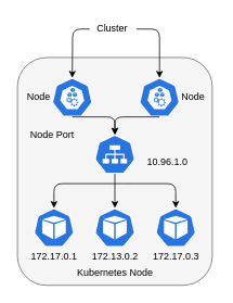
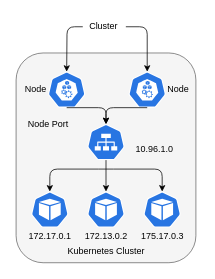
  <mxCell id="0" />
  <mxCell id="1" parent="0" />
  <mxCell id="2" value="" style="rounded=1;whiteSpace=wrap;html=1;fillColor=#f5f5f5;fontColor=#333333;strokeColor=#666666;" parent="1" vertex="1"><mxGeometry x="21" y="70" width="240" height="280" as="geometry" /></mxCell>
  <mxCell id="3" value="" style="sketch=0;html=1;dashed=0;whitespace=wrap;fillColor=#2875E2;strokeColor=#ffffff;points=[[0.005,0.63,0],[0.1,0.2,0],[0.9,0.2,0],[0.5,0,0],[0.995,0.63,0],[0.72,0.99,0],[0.5,1,0],[0.28,0.99,0]];shape=mxgraph.kubernetes.icon;prIcon=svc" parent="1" vertex="1"><mxGeometry x="116" y="165" width="50" height="48" as="geometry" /></mxCell>
  <mxCell id="4" value="" style="sketch=0;html=1;dashed=0;whitespace=wrap;fillColor=#2875E2;strokeColor=#ffffff;points=[[0.005,0.63,0],[0.1,0.2,0],[0.9,0.2,0],[0.5,0,0],[0.995,0.63,0],[0.72,0.99,0],[0.5,1,0],[0.28,0.99,0]];shape=mxgraph.kubernetes.icon;prIcon=pod" parent="1" vertex="1"><mxGeometry x="41" y="255" width="50" height="48" as="geometry" /></mxCell>
  <mxCell id="5" value="" style="sketch=0;html=1;dashed=0;whitespace=wrap;fillColor=#2875E2;strokeColor=#ffffff;points=[[0.005,0.63,0],[0.1,0.2,0],[0.9,0.2,0],[0.5,0,0],[0.995,0.63,0],[0.72,0.99,0],[0.5,1,0],[0.28,0.99,0]];shape=mxgraph.kubernetes.icon;prIcon=pod" parent="1" vertex="1"><mxGeometry x="116" y="255" width="50" height="48" as="geometry" /></mxCell>
  <mxCell id="6" value="" style="sketch=0;html=1;dashed=0;whitespace=wrap;fillColor=#2875E2;strokeColor=#ffffff;points=[[0.005,0.63,0],[0.1,0.2,0],[0.9,0.2,0],[0.5,0,0],[0.995,0.63,0],[0.72,0.99,0],[0.5,1,0],[0.28,0.99,0]];shape=mxgraph.kubernetes.icon;prIcon=pod" parent="1" vertex="1"><mxGeometry x="191" y="255" width="50" height="48" as="geometry" /></mxCell>
  <mxCell id="7" value="" style="endArrow=classic;html=1;exitX=0.5;exitY=1;exitDx=0;exitDy=0;exitPerimeter=0;entryX=0.5;entryY=0;entryDx=0;entryDy=0;entryPerimeter=0;" parent="1" source="3" target="5" edge="1"><mxGeometry width="50" height="50" relative="1" as="geometry"><mxPoint x="451" y="395" as="sourcePoint" /><mxPoint x="501" y="345" as="targetPoint" /></mxGeometry></mxCell>
  <mxCell id="8" value="" style="endArrow=classic;startArrow=classic;html=1;exitX=0.5;exitY=0;exitDx=0;exitDy=0;exitPerimeter=0;entryX=0.5;entryY=0;entryDx=0;entryDy=0;entryPerimeter=0;" parent="1" source="4" target="6" edge="1"><mxGeometry width="50" height="50" relative="1" as="geometry"><mxPoint x="71" y="425" as="sourcePoint" /><mxPoint x="121" y="375" as="targetPoint" /><Array as="points"><mxPoint x="66" y="225" /><mxPoint x="141" y="225" /><mxPoint x="216" y="225" /></Array></mxGeometry></mxCell>
  <mxCell id="9" value="172.17.0.1" style="text;html=1;strokeColor=none;fillColor=none;align=center;verticalAlign=middle;whiteSpace=wrap;rounded=0;" parent="1" vertex="1"><mxGeometry x="38.5" y="305" width="55" height="20" as="geometry" /></mxCell>
  <mxCell id="10" value="172.13.0.2" style="text;html=1;strokeColor=none;fillColor=none;align=center;verticalAlign=middle;whiteSpace=wrap;rounded=0;" parent="1" vertex="1"><mxGeometry x="113.5" y="305" width="55" height="20" as="geometry" /></mxCell>
- <mxCell id="11" value="172.17.0.3" style="text;html=1;strokeColor=none;fillColor=none;align=center;verticalAlign=middle;whiteSpace=wrap;rounded=0;" parent="1" vertex="1"><mxGeometry x="188.5" y="305" width="55" height="20" as="geometry" /></mxCell>
- <mxCell id="12" value="Kubernetes Node" style="text;html=1;strokeColor=none;fillColor=none;align=center;verticalAlign=middle;whiteSpace=wrap;rounded=0;" parent="1" vertex="1"><mxGeometry x="83.5" y="320" width="115" height="30" as="geometry" /></mxCell>
+ <mxCell id="11" value="175.17.0.3" style="text;html=1;strokeColor=none;fillColor=none;align=center;verticalAlign=middle;whiteSpace=wrap;rounded=0;" parent="1" vertex="1"><mxGeometry x="188.5" y="305" width="55" height="20" as="geometry" /></mxCell>
+ <mxCell id="12" value="Kubernetes Cluster" style="text;html=1;strokeColor=none;fillColor=none;align=center;verticalAlign=middle;whiteSpace=wrap;rounded=0;" parent="1" vertex="1"><mxGeometry x="83.5" y="320" width="115" height="30" as="geometry" /></mxCell>
  <mxCell id="13" value="Node Port" style="text;html=1;strokeColor=none;fillColor=none;align=center;verticalAlign=middle;whiteSpace=wrap;rounded=0;" parent="1" vertex="1"><mxGeometry x="33.5" y="150" width="60" height="30" as="geometry" /></mxCell>
  <mxCell id="14" value="Cluster" style="text;html=1;strokeColor=none;fillColor=none;align=center;verticalAlign=middle;whiteSpace=wrap;rounded=0;" parent="1" vertex="1"><mxGeometry x="107.5" y="20" width="60" height="30" as="geometry" /></mxCell>
  <mxCell id="15" value="10.96.1.0" style="text;html=1;strokeColor=none;fillColor=none;align=center;verticalAlign=middle;whiteSpace=wrap;rounded=0;" parent="1" vertex="1"><mxGeometry x="176" y="184" width="60" height="30" as="geometry" /></mxCell>
  <mxCell id="16" value="" style="sketch=0;html=1;dashed=0;whitespace=wrap;fillColor=#2875E2;strokeColor=#ffffff;points=[[0.005,0.63,0],[0.1,0.2,0],[0.9,0.2,0],[0.5,0,0],[0.995,0.63,0],[0.72,0.99,0],[0.5,1,0],[0.28,0.99,0]];shape=mxgraph.kubernetes.icon;prIcon=node" parent="1" vertex="1"><mxGeometry x="171" y="95" width="50" height="48" as="geometry" /></mxCell>
  <mxCell id="17" value="" style="sketch=0;html=1;dashed=0;whitespace=wrap;fillColor=#2875E2;strokeColor=#ffffff;points=[[0.005,0.63,0],[0.1,0.2,0],[0.9,0.2,0],[0.5,0,0],[0.995,0.63,0],[0.72,0.99,0],[0.5,1,0],[0.28,0.99,0]];shape=mxgraph.kubernetes.icon;prIcon=node" parent="1" vertex="1"><mxGeometry x="63.5" y="95" width="50" height="48" as="geometry" /></mxCell>
  <mxCell id="18" value="" style="endArrow=classic;html=1;exitX=0.5;exitY=1;exitDx=0;exitDy=0;exitPerimeter=0;entryX=0.5;entryY=0;entryDx=0;entryDy=0;entryPerimeter=0;" parent="1" source="16" target="3" edge="1"><mxGeometry width="50" height="50" relative="1" as="geometry"><mxPoint x="480" y="175" as="sourcePoint" /><mxPoint x="530" y="125" as="targetPoint" /><Array as="points"><mxPoint x="141" y="143" /></Array></mxGeometry></mxCell>
  <mxCell id="19" value="" style="endArrow=classic;html=1;exitX=0.5;exitY=1;exitDx=0;exitDy=0;exitPerimeter=0;entryX=0.5;entryY=0;entryDx=0;entryDy=0;entryPerimeter=0;" parent="1" source="17" target="3" edge="1"><mxGeometry width="50" height="50" relative="1" as="geometry"><mxPoint x="490" y="215" as="sourcePoint" /><mxPoint x="540" y="165" as="targetPoint" /><Array as="points"><mxPoint x="141" y="143" /></Array></mxGeometry></mxCell>
  <mxCell id="20" value="" style="endArrow=classic;html=1;entryX=0.5;entryY=0;entryDx=0;entryDy=0;entryPerimeter=0;" parent="1" target="17" edge="1"><mxGeometry width="50" height="50" relative="1" as="geometry"><mxPoint x="110" y="35" as="sourcePoint" /><mxPoint x="460" y="70" as="targetPoint" /><Array as="points"><mxPoint x="89" y="35" /></Array></mxGeometry></mxCell>
  <mxCell id="21" value="" style="endArrow=classic;html=1;exitX=1;exitY=0.5;exitDx=0;exitDy=0;entryX=0.5;entryY=0;entryDx=0;entryDy=0;entryPerimeter=0;" parent="1" source="14" target="16" edge="1"><mxGeometry width="50" height="50" relative="1" as="geometry"><mxPoint x="390" y="140" as="sourcePoint" /><mxPoint x="440" y="90" as="targetPoint" /><Array as="points"><mxPoint x="196" y="35" /></Array></mxGeometry></mxCell>
  <mxCell id="22" value="Node" style="text;html=1;strokeColor=none;fillColor=none;align=center;verticalAlign=middle;whiteSpace=wrap;rounded=0;" parent="1" vertex="1"><mxGeometry x="20" y="109" width="55" height="20" as="geometry" /></mxCell>
  <mxCell id="23" value="Node" style="text;html=1;strokeColor=none;fillColor=none;align=center;verticalAlign=middle;whiteSpace=wrap;rounded=0;" parent="1" vertex="1"><mxGeometry x="210" y="109" width="55" height="20" as="geometry" /></mxCell>
